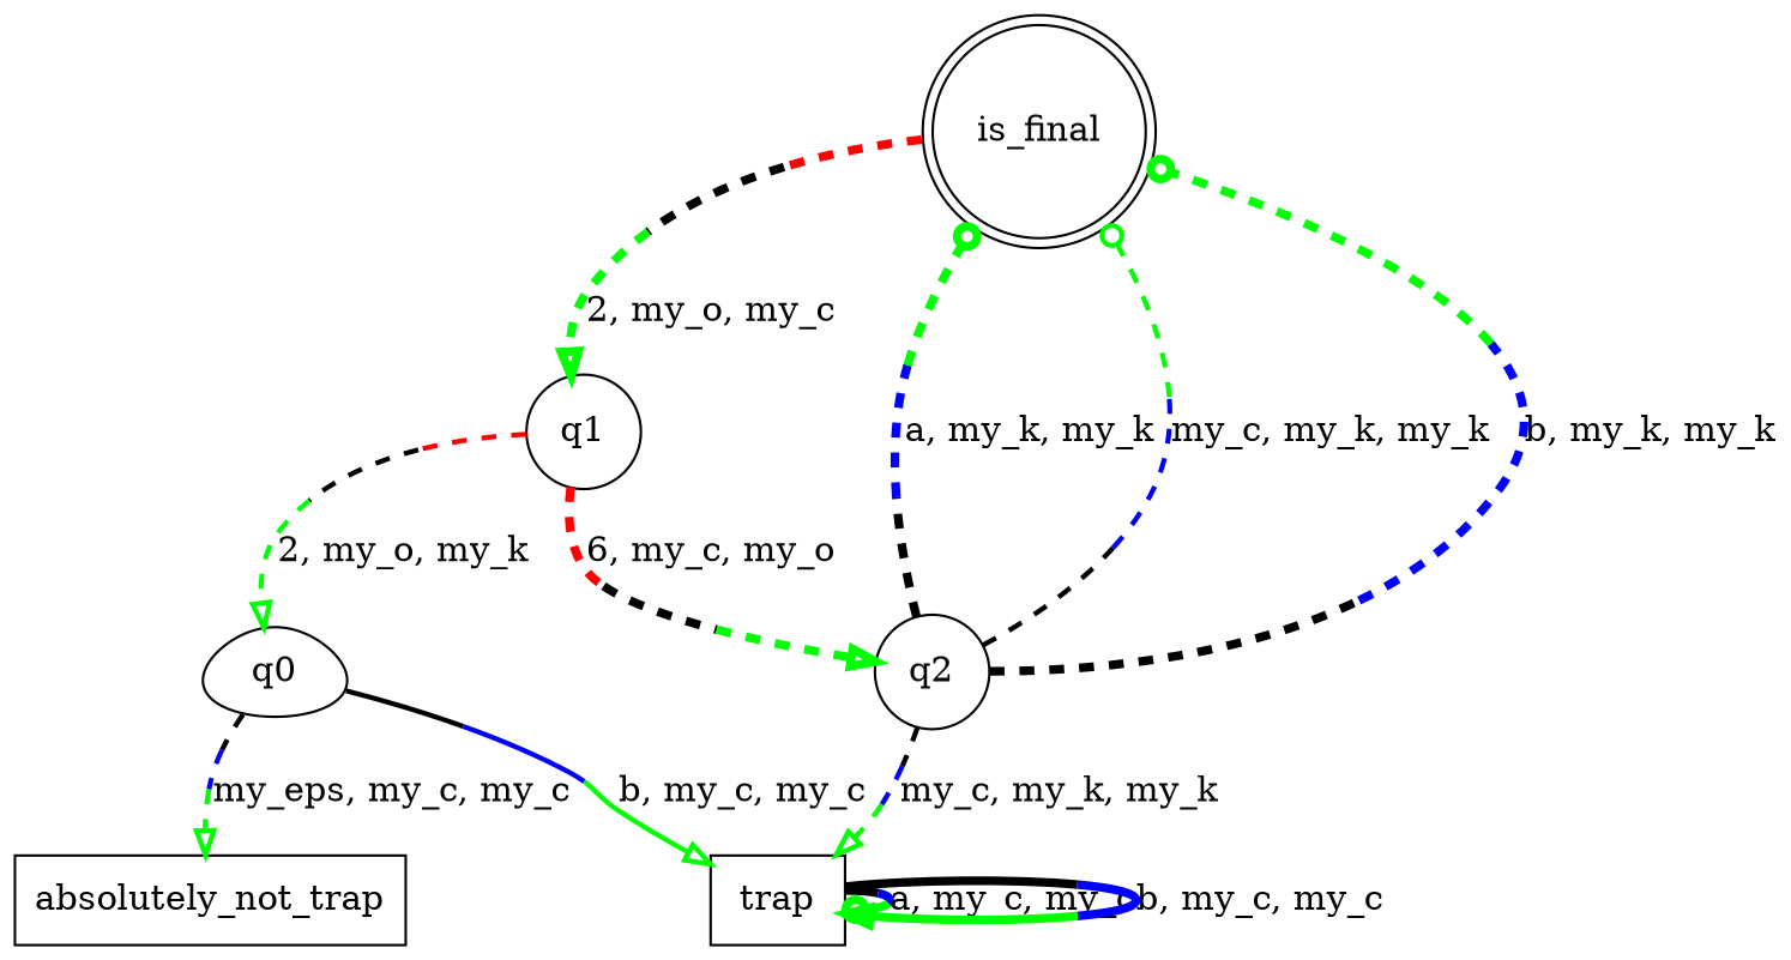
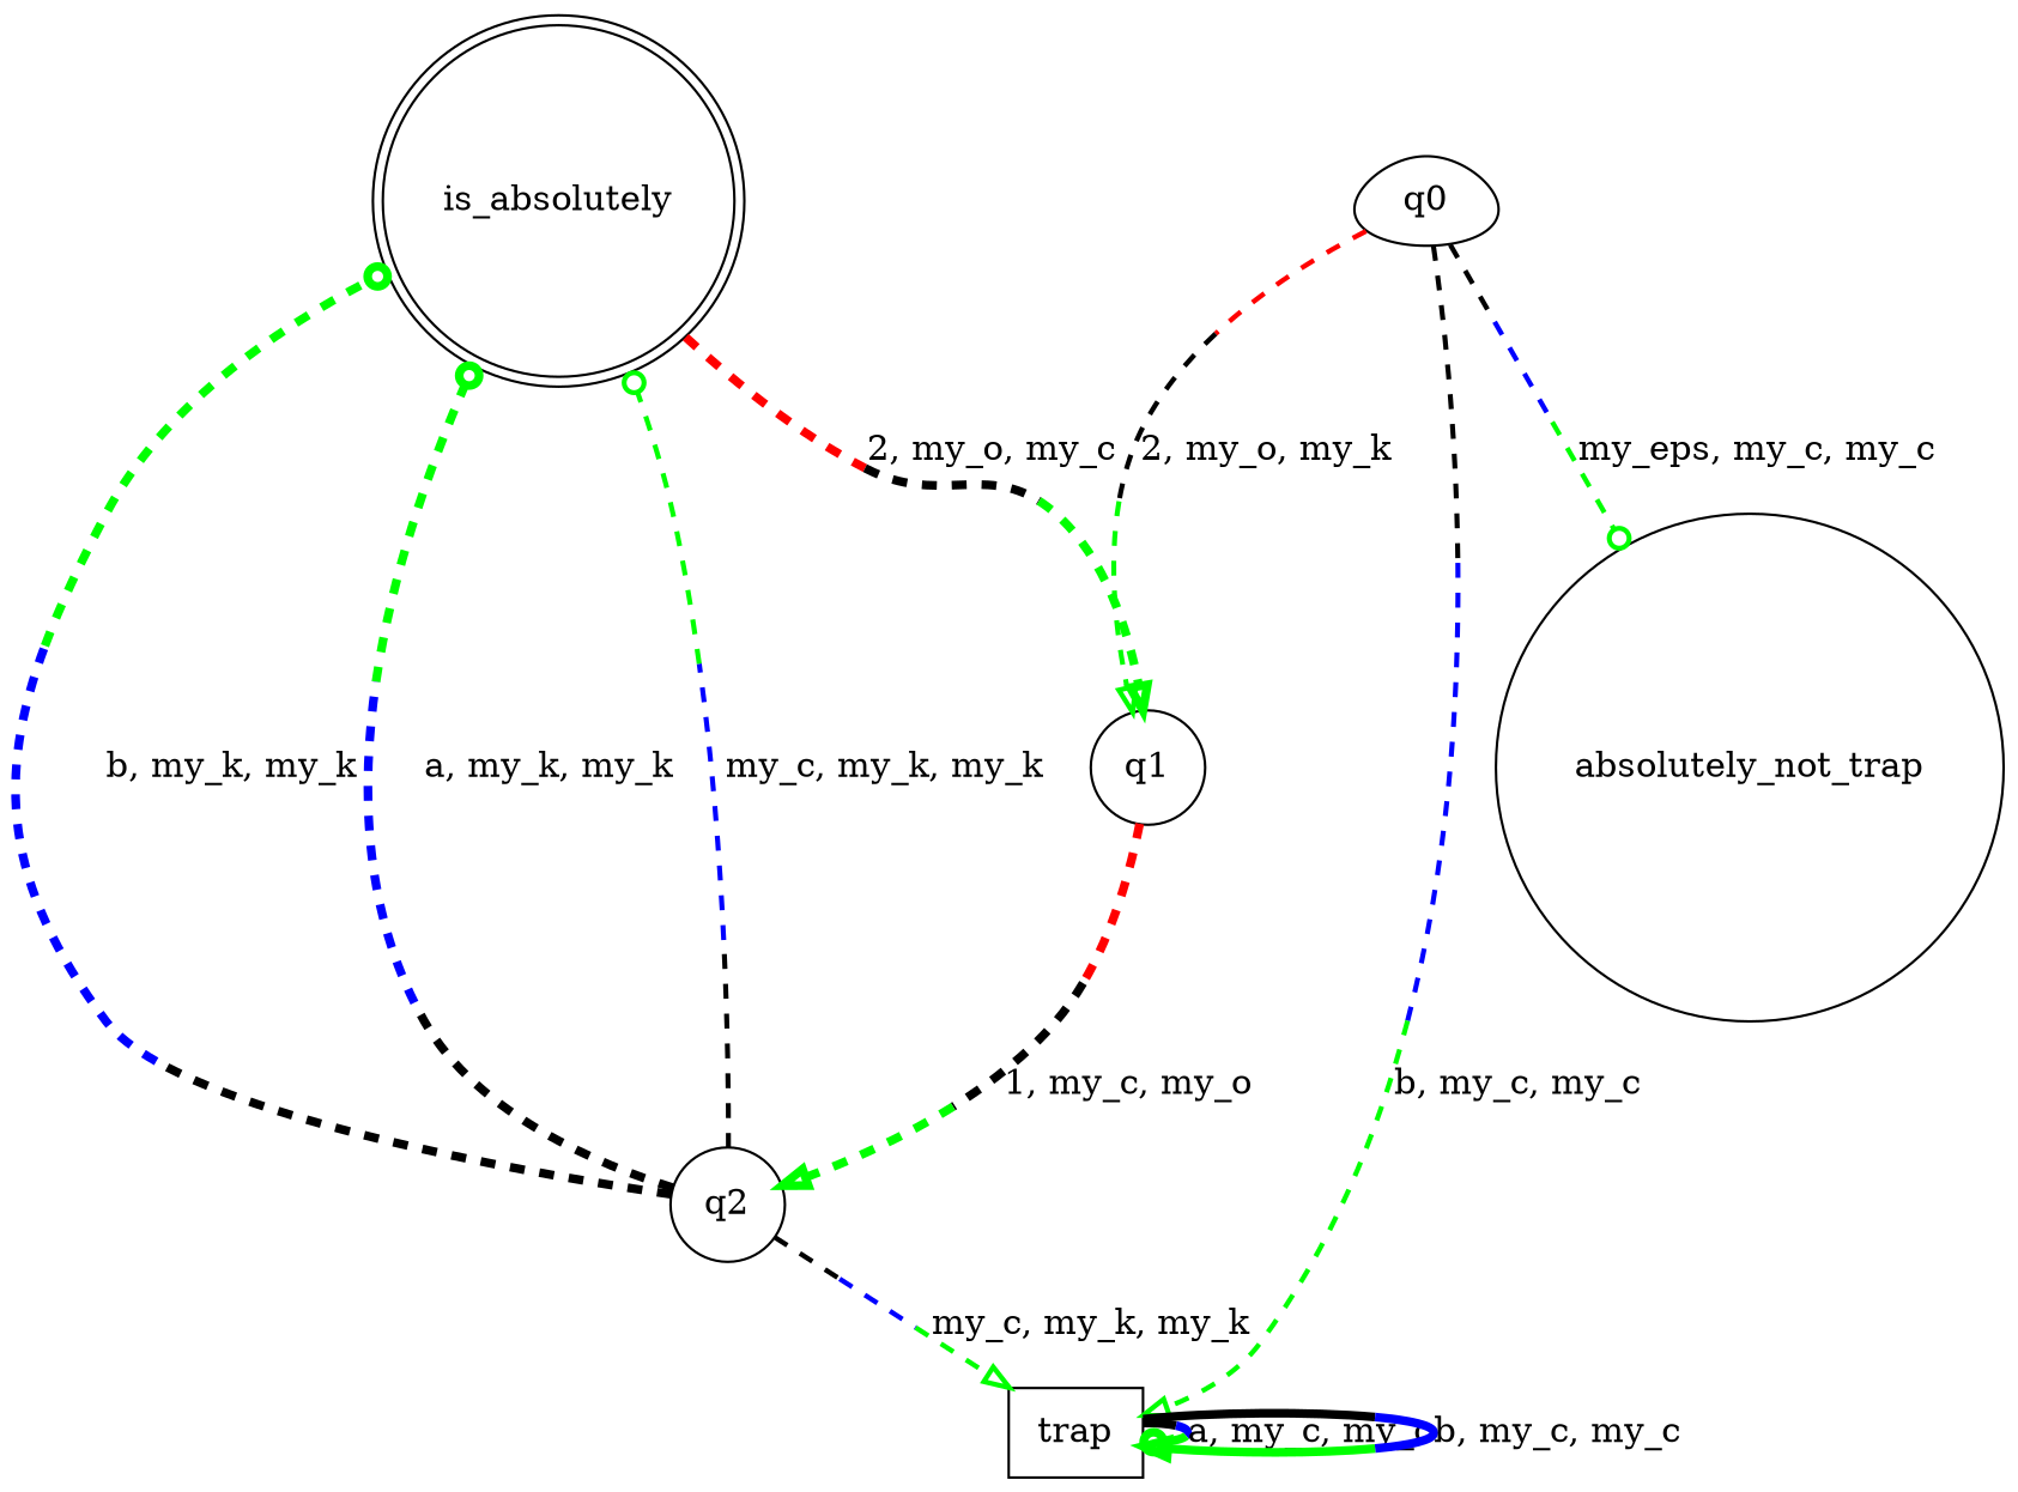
  digraph {
    node [shape=circle]
    edge [arrowhead=onormal color="black:blue:green;0.33" penwidth=3.5 style=dashed]
-   n1 [label=is_final shape=doublecircle]
+   n1 [label=is_absolutely shape=doublecircle]
    q1
    q2
    q0 [shape=egg]
    trap [shape=box]
-   absolutely_not_trap [shape=box]
+   absolutely_not_trap
    n1 -> q1 [color="red:black:green;0.33" label="2, my_o, my_c"]
-   q1 -> q2 [color="red:black:green;0.33" label="6, my_c, my_o"]
+   q1 -> q2 [color="red:black:green;0.33" label="1, my_c, my_o"]
    q2 -> n1 [arrowhead=odot label="a, my_k, my_k"]
    q2 -> n1 [arrowhead=odot label="my_c, my_k, my_k" penwidth=2]
    q2 -> n1 [arrowhead=odot label="b, my_k, my_k"]
    q2 -> trap [label="my_c, my_k, my_k" penwidth=2]
-   q1 -> q0 [color="red:black:green;0.33" label="2, my_o, my_k" penwidth=2]
-   q0 -> trap [label="b, my_c, my_c" penwidth=2 style=bold]
-   q0 -> absolutely_not_trap [label="my_eps, my_c, my_c" penwidth=2]
+   q0 -> q1 [color="red:black:green;0.33" label="2, my_o, my_k" penwidth=2]
+   q0 -> trap [label="b, my_c, my_c" penwidth=2]
+   q0 -> absolutely_not_trap [arrowhead=odot label="my_eps, my_c, my_c" penwidth=2]
    trap -> trap [arrowhead=odot label="a, my_c, my_c" style=bold]
    trap -> trap [label="b, my_c, my_c" style=bold]
  }
